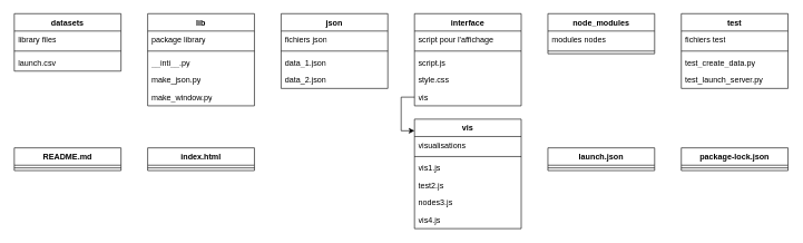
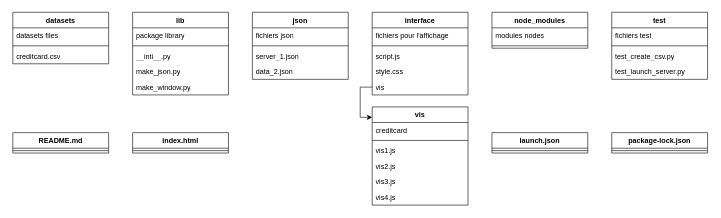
  <mxCell id="0" />
  <mxCell id="1" parent="0" />
  <mxCell id="2" value="lib" style="swimlane;fontStyle=1;align=center;verticalAlign=top;childLayout=stackLayout;horizontal=1;startSize=26;horizontalStack=0;resizeParent=1;resizeParentMax=0;resizeLast=0;collapsible=1;marginBottom=0;whiteSpace=wrap;html=1;" vertex="1" parent="1"><mxGeometry x="220" y="20" width="160" height="138" as="geometry"><mxRectangle x="140" y="200" width="50" height="30" as="alternateBounds" /></mxGeometry></mxCell>
  <mxCell id="3" value="package library" style="text;strokeColor=none;fillColor=none;align=left;verticalAlign=top;spacingLeft=4;spacingRight=4;overflow=hidden;rotatable=0;points=[[0,0.5],[1,0.5]];portConstraint=eastwest;whiteSpace=wrap;html=1;" vertex="1" parent="2"><mxGeometry y="26" width="160" height="26" as="geometry" /></mxCell>
  <mxCell id="4" value="" style="line;strokeWidth=1;fillColor=none;align=left;verticalAlign=middle;spacingTop=-1;spacingLeft=3;spacingRight=3;rotatable=0;labelPosition=right;points=[];portConstraint=eastwest;strokeColor=inherit;" vertex="1" parent="2"><mxGeometry y="52" width="160" height="8" as="geometry" /></mxCell>
  <mxCell id="5" value="__inti__.py" style="text;strokeColor=none;fillColor=none;align=left;verticalAlign=top;spacingLeft=4;spacingRight=4;overflow=hidden;rotatable=0;points=[[0,0.5],[1,0.5]];portConstraint=eastwest;whiteSpace=wrap;html=1;" vertex="1" parent="2"><mxGeometry y="60" width="160" height="26" as="geometry" /></mxCell>
  <mxCell id="6" value="make_json.py" style="text;strokeColor=none;fillColor=none;align=left;verticalAlign=top;spacingLeft=4;spacingRight=4;overflow=hidden;rotatable=0;points=[[0,0.5],[1,0.5]];portConstraint=eastwest;whiteSpace=wrap;html=1;" vertex="1" parent="2"><mxGeometry y="86" width="160" height="26" as="geometry" /></mxCell>
  <mxCell id="7" value="make_window.py&lt;br&gt;" style="text;strokeColor=none;fillColor=none;align=left;verticalAlign=top;spacingLeft=4;spacingRight=4;overflow=hidden;rotatable=0;points=[[0,0.5],[1,0.5]];portConstraint=eastwest;whiteSpace=wrap;html=1;" vertex="1" parent="2"><mxGeometry y="112" width="160" height="26" as="geometry" /></mxCell>
  <mxCell id="8" value="datasets" style="swimlane;fontStyle=1;align=center;verticalAlign=top;childLayout=stackLayout;horizontal=1;startSize=26;horizontalStack=0;resizeParent=1;resizeParentMax=0;resizeLast=0;collapsible=1;marginBottom=0;whiteSpace=wrap;html=1;" vertex="1" parent="1"><mxGeometry x="20" y="20" width="160" height="86" as="geometry" /></mxCell>
- <mxCell id="9" value="library files" style="text;strokeColor=none;fillColor=none;align=left;verticalAlign=top;spacingLeft=4;spacingRight=4;overflow=hidden;rotatable=0;points=[[0,0.5],[1,0.5]];portConstraint=eastwest;whiteSpace=wrap;html=1;" vertex="1" parent="8"><mxGeometry y="26" width="160" height="26" as="geometry" /></mxCell>
+ <mxCell id="9" value="datasets files" style="text;strokeColor=none;fillColor=none;align=left;verticalAlign=top;spacingLeft=4;spacingRight=4;overflow=hidden;rotatable=0;points=[[0,0.5],[1,0.5]];portConstraint=eastwest;whiteSpace=wrap;html=1;" vertex="1" parent="8"><mxGeometry y="26" width="160" height="26" as="geometry" /></mxCell>
  <mxCell id="10" value="" style="line;strokeWidth=1;fillColor=none;align=left;verticalAlign=middle;spacingTop=-1;spacingLeft=3;spacingRight=3;rotatable=0;labelPosition=right;points=[];portConstraint=eastwest;strokeColor=inherit;" vertex="1" parent="8"><mxGeometry y="52" width="160" height="8" as="geometry" /></mxCell>
- <mxCell id="11" value="launch.csv" style="text;strokeColor=none;fillColor=none;align=left;verticalAlign=top;spacingLeft=4;spacingRight=4;overflow=hidden;rotatable=0;points=[[0,0.5],[1,0.5]];portConstraint=eastwest;whiteSpace=wrap;html=1;" vertex="1" parent="8"><mxGeometry y="60" width="160" height="26" as="geometry" /></mxCell>
+ <mxCell id="11" value="creditcard.csv" style="text;strokeColor=none;fillColor=none;align=left;verticalAlign=top;spacingLeft=4;spacingRight=4;overflow=hidden;rotatable=0;points=[[0,0.5],[1,0.5]];portConstraint=eastwest;whiteSpace=wrap;html=1;" vertex="1" parent="8"><mxGeometry y="60" width="160" height="26" as="geometry" /></mxCell>
  <mxCell id="12" value="json" style="swimlane;fontStyle=1;align=center;verticalAlign=top;childLayout=stackLayout;horizontal=1;startSize=26;horizontalStack=0;resizeParent=1;resizeParentMax=0;resizeLast=0;collapsible=1;marginBottom=0;whiteSpace=wrap;html=1;" vertex="1" parent="1"><mxGeometry x="420" y="20" width="160" height="112" as="geometry" /></mxCell>
  <mxCell id="13" value="fichiers json" style="text;strokeColor=none;fillColor=none;align=left;verticalAlign=top;spacingLeft=4;spacingRight=4;overflow=hidden;rotatable=0;points=[[0,0.5],[1,0.5]];portConstraint=eastwest;whiteSpace=wrap;html=1;" vertex="1" parent="12"><mxGeometry y="26" width="160" height="26" as="geometry" /></mxCell>
  <mxCell id="14" value="" style="line;strokeWidth=1;fillColor=none;align=left;verticalAlign=middle;spacingTop=-1;spacingLeft=3;spacingRight=3;rotatable=0;labelPosition=right;points=[];portConstraint=eastwest;strokeColor=inherit;" vertex="1" parent="12"><mxGeometry y="52" width="160" height="8" as="geometry" /></mxCell>
- <mxCell id="15" value="data_1.json" style="text;strokeColor=none;fillColor=none;align=left;verticalAlign=top;spacingLeft=4;spacingRight=4;overflow=hidden;rotatable=0;points=[[0,0.5],[1,0.5]];portConstraint=eastwest;whiteSpace=wrap;html=1;" vertex="1" parent="12"><mxGeometry y="60" width="160" height="26" as="geometry" /></mxCell>
+ <mxCell id="15" value="server_1.json" style="text;strokeColor=none;fillColor=none;align=left;verticalAlign=top;spacingLeft=4;spacingRight=4;overflow=hidden;rotatable=0;points=[[0,0.5],[1,0.5]];portConstraint=eastwest;whiteSpace=wrap;html=1;" vertex="1" parent="12"><mxGeometry y="60" width="160" height="26" as="geometry" /></mxCell>
  <mxCell id="16" value="data_2.json" style="text;strokeColor=none;fillColor=none;align=left;verticalAlign=top;spacingLeft=4;spacingRight=4;overflow=hidden;rotatable=0;points=[[0,0.5],[1,0.5]];portConstraint=eastwest;whiteSpace=wrap;html=1;" vertex="1" parent="12"><mxGeometry y="86" width="160" height="26" as="geometry" /></mxCell>
  <mxCell id="17" value="interface" style="swimlane;fontStyle=1;align=center;verticalAlign=top;childLayout=stackLayout;horizontal=1;startSize=26;horizontalStack=0;resizeParent=1;resizeParentMax=0;resizeLast=0;collapsible=1;marginBottom=0;whiteSpace=wrap;html=1;" vertex="1" parent="1"><mxGeometry x="620" y="20" width="160" height="138" as="geometry" /></mxCell>
- <mxCell id="18" value="script pour l'affichage" style="text;strokeColor=none;fillColor=none;align=left;verticalAlign=top;spacingLeft=4;spacingRight=4;overflow=hidden;rotatable=0;points=[[0,0.5],[1,0.5]];portConstraint=eastwest;whiteSpace=wrap;html=1;" vertex="1" parent="17"><mxGeometry y="26" width="160" height="26" as="geometry" /></mxCell>
+ <mxCell id="18" value="fichiers pour l'affichage" style="text;strokeColor=none;fillColor=none;align=left;verticalAlign=top;spacingLeft=4;spacingRight=4;overflow=hidden;rotatable=0;points=[[0,0.5],[1,0.5]];portConstraint=eastwest;whiteSpace=wrap;html=1;" vertex="1" parent="17"><mxGeometry y="26" width="160" height="26" as="geometry" /></mxCell>
  <mxCell id="19" value="" style="line;strokeWidth=1;fillColor=none;align=left;verticalAlign=middle;spacingTop=-1;spacingLeft=3;spacingRight=3;rotatable=0;labelPosition=right;points=[];portConstraint=eastwest;strokeColor=inherit;" vertex="1" parent="17"><mxGeometry y="52" width="160" height="8" as="geometry" /></mxCell>
  <mxCell id="20" value="script.js" style="text;strokeColor=none;fillColor=none;align=left;verticalAlign=top;spacingLeft=4;spacingRight=4;overflow=hidden;rotatable=0;points=[[0,0.5],[1,0.5]];portConstraint=eastwest;whiteSpace=wrap;html=1;" vertex="1" parent="17"><mxGeometry y="60" width="160" height="26" as="geometry" /></mxCell>
  <mxCell id="21" value="style.css" style="text;strokeColor=none;fillColor=none;align=left;verticalAlign=top;spacingLeft=4;spacingRight=4;overflow=hidden;rotatable=0;points=[[0,0.5],[1,0.5]];portConstraint=eastwest;whiteSpace=wrap;html=1;" vertex="1" parent="17"><mxGeometry y="86" width="160" height="26" as="geometry" /></mxCell>
  <mxCell id="22" value="vis" style="text;strokeColor=none;fillColor=none;align=left;verticalAlign=top;spacingLeft=4;spacingRight=4;overflow=hidden;rotatable=0;points=[[0,0.5],[1,0.5]];portConstraint=eastwest;whiteSpace=wrap;html=1;" vertex="1" parent="17"><mxGeometry y="112" width="160" height="26" as="geometry" /></mxCell>
  <mxCell id="23" value="test" style="swimlane;fontStyle=1;align=center;verticalAlign=top;childLayout=stackLayout;horizontal=1;startSize=26;horizontalStack=0;resizeParent=1;resizeParentMax=0;resizeLast=0;collapsible=1;marginBottom=0;whiteSpace=wrap;html=1;" vertex="1" parent="1"><mxGeometry x="1020" y="20" width="160" height="112" as="geometry" /></mxCell>
  <mxCell id="24" value="fichiers test" style="text;strokeColor=none;fillColor=none;align=left;verticalAlign=top;spacingLeft=4;spacingRight=4;overflow=hidden;rotatable=0;points=[[0,0.5],[1,0.5]];portConstraint=eastwest;whiteSpace=wrap;html=1;" vertex="1" parent="23"><mxGeometry y="26" width="160" height="26" as="geometry" /></mxCell>
  <mxCell id="25" value="" style="line;strokeWidth=1;fillColor=none;align=left;verticalAlign=middle;spacingTop=-1;spacingLeft=3;spacingRight=3;rotatable=0;labelPosition=right;points=[];portConstraint=eastwest;strokeColor=inherit;" vertex="1" parent="23"><mxGeometry y="52" width="160" height="8" as="geometry" /></mxCell>
- <mxCell id="26" value="test_create_data.py" style="text;strokeColor=none;fillColor=none;align=left;verticalAlign=top;spacingLeft=4;spacingRight=4;overflow=hidden;rotatable=0;points=[[0,0.5],[1,0.5]];portConstraint=eastwest;whiteSpace=wrap;html=1;" vertex="1" parent="23"><mxGeometry y="60" width="160" height="26" as="geometry" /></mxCell>
+ <mxCell id="26" value="test_create_csv.py" style="text;strokeColor=none;fillColor=none;align=left;verticalAlign=top;spacingLeft=4;spacingRight=4;overflow=hidden;rotatable=0;points=[[0,0.5],[1,0.5]];portConstraint=eastwest;whiteSpace=wrap;html=1;" vertex="1" parent="23"><mxGeometry y="60" width="160" height="26" as="geometry" /></mxCell>
  <mxCell id="27" value="test_launch_server.py" style="text;strokeColor=none;fillColor=none;align=left;verticalAlign=top;spacingLeft=4;spacingRight=4;overflow=hidden;rotatable=0;points=[[0,0.5],[1,0.5]];portConstraint=eastwest;whiteSpace=wrap;html=1;" vertex="1" parent="23"><mxGeometry y="86" width="160" height="26" as="geometry" /></mxCell>
  <mxCell id="28" value="node_modules" style="swimlane;fontStyle=1;align=center;verticalAlign=top;childLayout=stackLayout;horizontal=1;startSize=26;horizontalStack=0;resizeParent=1;resizeParentMax=0;resizeLast=0;collapsible=1;marginBottom=0;whiteSpace=wrap;html=1;" vertex="1" parent="1"><mxGeometry x="820" y="20" width="160" height="60" as="geometry" /></mxCell>
  <mxCell id="29" value="modules nodes" style="text;strokeColor=none;fillColor=none;align=left;verticalAlign=top;spacingLeft=4;spacingRight=4;overflow=hidden;rotatable=0;points=[[0,0.5],[1,0.5]];portConstraint=eastwest;whiteSpace=wrap;html=1;" vertex="1" parent="28"><mxGeometry y="26" width="160" height="26" as="geometry" /></mxCell>
  <mxCell id="30" value="" style="line;strokeWidth=1;fillColor=none;align=left;verticalAlign=middle;spacingTop=-1;spacingLeft=3;spacingRight=3;rotatable=0;labelPosition=right;points=[];portConstraint=eastwest;strokeColor=inherit;" vertex="1" parent="28"><mxGeometry y="52" width="160" height="8" as="geometry" /></mxCell>
  <mxCell id="31" value="vis" style="swimlane;fontStyle=1;align=center;verticalAlign=top;childLayout=stackLayout;horizontal=1;startSize=26;horizontalStack=0;resizeParent=1;resizeParentMax=0;resizeLast=0;collapsible=1;marginBottom=0;whiteSpace=wrap;html=1;" vertex="1" parent="1"><mxGeometry x="620" y="178" width="160" height="164" as="geometry" /></mxCell>
- <mxCell id="32" value="visualisations" style="text;strokeColor=none;fillColor=none;align=left;verticalAlign=top;spacingLeft=4;spacingRight=4;overflow=hidden;rotatable=0;points=[[0,0.5],[1,0.5]];portConstraint=eastwest;whiteSpace=wrap;html=1;" vertex="1" parent="31"><mxGeometry y="26" width="160" height="26" as="geometry" /></mxCell>
+ <mxCell id="32" value="creditcard" style="text;strokeColor=none;fillColor=none;align=left;verticalAlign=top;spacingLeft=4;spacingRight=4;overflow=hidden;rotatable=0;points=[[0,0.5],[1,0.5]];portConstraint=eastwest;whiteSpace=wrap;html=1;" vertex="1" parent="31"><mxGeometry y="26" width="160" height="26" as="geometry" /></mxCell>
  <mxCell id="33" value="" style="line;strokeWidth=1;fillColor=none;align=left;verticalAlign=middle;spacingTop=-1;spacingLeft=3;spacingRight=3;rotatable=0;labelPosition=right;points=[];portConstraint=eastwest;strokeColor=inherit;" vertex="1" parent="31"><mxGeometry y="52" width="160" height="8" as="geometry" /></mxCell>
  <mxCell id="34" value="vis1.js" style="text;strokeColor=none;fillColor=none;align=left;verticalAlign=top;spacingLeft=4;spacingRight=4;overflow=hidden;rotatable=0;points=[[0,0.5],[1,0.5]];portConstraint=eastwest;whiteSpace=wrap;html=1;" vertex="1" parent="31"><mxGeometry y="60" width="160" height="26" as="geometry" /></mxCell>
- <mxCell id="35" value="test2.js" style="text;strokeColor=none;fillColor=none;align=left;verticalAlign=top;spacingLeft=4;spacingRight=4;overflow=hidden;rotatable=0;points=[[0,0.5],[1,0.5]];portConstraint=eastwest;whiteSpace=wrap;html=1;" vertex="1" parent="31"><mxGeometry y="86" width="160" height="26" as="geometry" /></mxCell>
- <mxCell id="36" value="nodes3.js" style="text;strokeColor=none;fillColor=none;align=left;verticalAlign=top;spacingLeft=4;spacingRight=4;overflow=hidden;rotatable=0;points=[[0,0.5],[1,0.5]];portConstraint=eastwest;whiteSpace=wrap;html=1;" vertex="1" parent="31"><mxGeometry y="112" width="160" height="26" as="geometry" /></mxCell>
+ <mxCell id="35" value="vis2.js" style="text;strokeColor=none;fillColor=none;align=left;verticalAlign=top;spacingLeft=4;spacingRight=4;overflow=hidden;rotatable=0;points=[[0,0.5],[1,0.5]];portConstraint=eastwest;whiteSpace=wrap;html=1;" vertex="1" parent="31"><mxGeometry y="86" width="160" height="26" as="geometry" /></mxCell>
+ <mxCell id="36" value="vis3.js" style="text;strokeColor=none;fillColor=none;align=left;verticalAlign=top;spacingLeft=4;spacingRight=4;overflow=hidden;rotatable=0;points=[[0,0.5],[1,0.5]];portConstraint=eastwest;whiteSpace=wrap;html=1;" vertex="1" parent="31"><mxGeometry y="112" width="160" height="26" as="geometry" /></mxCell>
  <mxCell id="37" value="vis4.js" style="text;strokeColor=none;fillColor=none;align=left;verticalAlign=top;spacingLeft=4;spacingRight=4;overflow=hidden;rotatable=0;points=[[0,0.5],[1,0.5]];portConstraint=eastwest;whiteSpace=wrap;html=1;" vertex="1" parent="31"><mxGeometry y="138" width="160" height="26" as="geometry" /></mxCell>
  <mxCell id="38" style="edgeStyle=orthogonalEdgeStyle;rounded=0;orthogonalLoop=1;jettySize=auto;html=1;entryX=0;entryY=0.106;entryDx=0;entryDy=0;entryPerimeter=0;" edge="1" parent="1" source="22" target="31"><mxGeometry relative="1" as="geometry" /></mxCell>
  <mxCell id="39" value="index.html" style="swimlane;fontStyle=1;align=center;verticalAlign=top;childLayout=stackLayout;horizontal=1;startSize=26;horizontalStack=0;resizeParent=1;resizeParentMax=0;resizeLast=0;collapsible=1;marginBottom=0;whiteSpace=wrap;html=1;" vertex="1" parent="1"><mxGeometry x="220" y="221" width="160" height="34" as="geometry" /></mxCell>
  <mxCell id="40" value="" style="line;strokeWidth=1;fillColor=none;align=left;verticalAlign=middle;spacingTop=-1;spacingLeft=3;spacingRight=3;rotatable=0;labelPosition=right;points=[];portConstraint=eastwest;strokeColor=inherit;" vertex="1" parent="39"><mxGeometry y="26" width="160" height="8" as="geometry" /></mxCell>
  <mxCell id="41" value="launch.json" style="swimlane;fontStyle=1;align=center;verticalAlign=top;childLayout=stackLayout;horizontal=1;startSize=26;horizontalStack=0;resizeParent=1;resizeParentMax=0;resizeLast=0;collapsible=1;marginBottom=0;whiteSpace=wrap;html=1;" vertex="1" parent="1"><mxGeometry x="820" y="221" width="160" height="34" as="geometry" /></mxCell>
  <mxCell id="42" value="" style="line;strokeWidth=1;fillColor=none;align=left;verticalAlign=middle;spacingTop=-1;spacingLeft=3;spacingRight=3;rotatable=0;labelPosition=right;points=[];portConstraint=eastwest;strokeColor=inherit;" vertex="1" parent="41"><mxGeometry y="26" width="160" height="8" as="geometry" /></mxCell>
  <mxCell id="43" value="package-lock.json" style="swimlane;fontStyle=1;align=center;verticalAlign=top;childLayout=stackLayout;horizontal=1;startSize=26;horizontalStack=0;resizeParent=1;resizeParentMax=0;resizeLast=0;collapsible=1;marginBottom=0;whiteSpace=wrap;html=1;" vertex="1" parent="1"><mxGeometry x="1020" y="221" width="160" height="34" as="geometry" /></mxCell>
  <mxCell id="44" value="" style="line;strokeWidth=1;fillColor=none;align=left;verticalAlign=middle;spacingTop=-1;spacingLeft=3;spacingRight=3;rotatable=0;labelPosition=right;points=[];portConstraint=eastwest;strokeColor=inherit;" vertex="1" parent="43"><mxGeometry y="26" width="160" height="8" as="geometry" /></mxCell>
  <mxCell id="45" value="README.md" style="swimlane;fontStyle=1;align=center;verticalAlign=top;childLayout=stackLayout;horizontal=1;startSize=26;horizontalStack=0;resizeParent=1;resizeParentMax=0;resizeLast=0;collapsible=1;marginBottom=0;whiteSpace=wrap;html=1;" vertex="1" parent="1"><mxGeometry x="20" y="221" width="160" height="34" as="geometry" /></mxCell>
  <mxCell id="46" value="" style="line;strokeWidth=1;fillColor=none;align=left;verticalAlign=middle;spacingTop=-1;spacingLeft=3;spacingRight=3;rotatable=0;labelPosition=right;points=[];portConstraint=eastwest;strokeColor=inherit;" vertex="1" parent="45"><mxGeometry y="26" width="160" height="8" as="geometry" /></mxCell>
